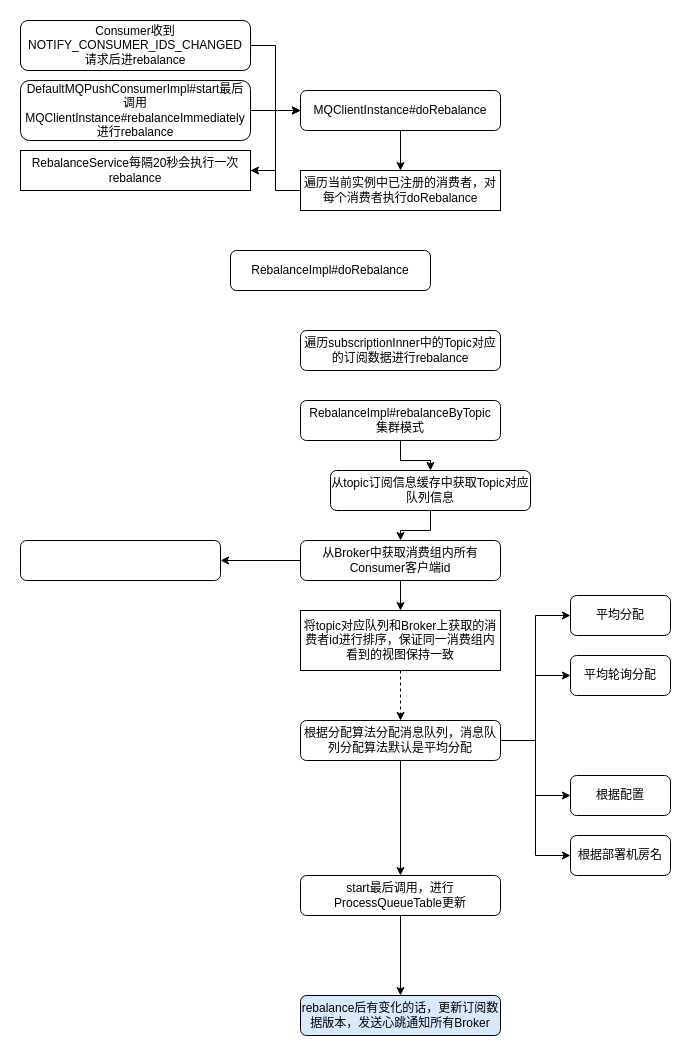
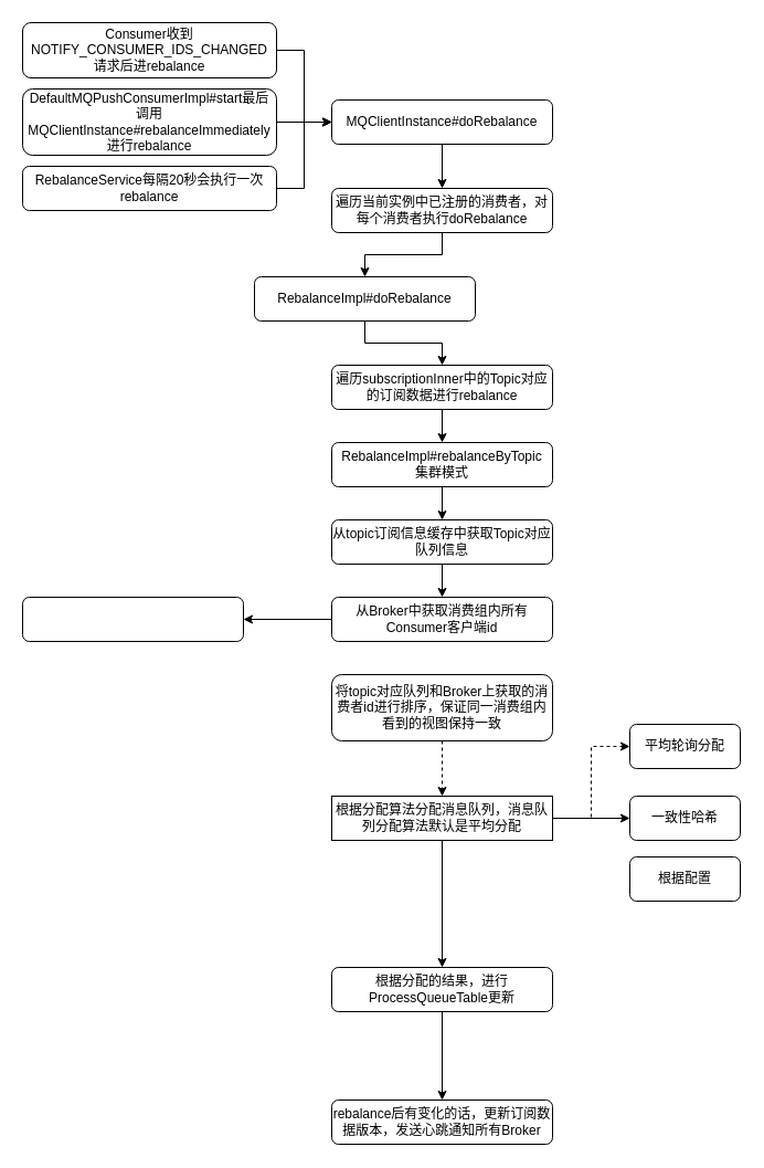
  <mxCell id="0" />
  <mxCell id="1" parent="0" />
  <mxCell id="2" value="" style="edgeStyle=orthogonalEdgeStyle;rounded=0;orthogonalLoop=1;jettySize=auto;html=1;" edge="1" parent="1" source="3" target="5"><mxGeometry relative="1" as="geometry" /></mxCell>
  <mxCell id="3" value="MQClientInstance#doRebalance" style="rounded=1;whiteSpace=wrap;html=1;fontSize=12;glass=0;strokeWidth=1;shadow=0;" parent="1" vertex="1"><mxGeometry x="300" y="90" width="200" height="40" as="geometry" /></mxCell>
- <mxCell id="4" value="" style="edgeStyle=orthogonalEdgeStyle;rounded=0;orthogonalLoop=1;jettySize=auto;html=1;" edge="1" parent="1" source="5" target="34"><mxGeometry relative="1" as="geometry" /></mxCell>
- <mxCell id="5" value="遍历当前实例中已注册的消费者，对每个消费者执行doRebalance" style="whiteSpace=wrap;html=1;fontSize=12;glass=0;strokeWidth=1;shadow=0;rounded=0;" vertex="1" parent="1"><mxGeometry x="300" y="170" width="200" height="40" as="geometry" /></mxCell>
+ <mxCell id="4" value="" style="edgeStyle=orthogonalEdgeStyle;rounded=0;orthogonalLoop=1;jettySize=auto;html=1;" edge="1" parent="1" source="5" target="7"><mxGeometry relative="1" as="geometry" /></mxCell>
+ <mxCell id="5" value="遍历当前实例中已注册的消费者，对每个消费者执行doRebalance" style="rounded=1;whiteSpace=wrap;html=1;fontSize=12;glass=0;strokeWidth=1;shadow=0;" vertex="1" parent="1"><mxGeometry x="300" y="170" width="200" height="40" as="geometry" /></mxCell>
+ <mxCell id="6" value="" style="edgeStyle=orthogonalEdgeStyle;rounded=0;orthogonalLoop=1;jettySize=auto;html=1;" edge="1" parent="1" source="7" target="9"><mxGeometry relative="1" as="geometry" /></mxCell>
  <mxCell id="7" value="RebalanceImpl#doRebalance" style="rounded=1;whiteSpace=wrap;html=1;fontSize=12;glass=0;strokeWidth=1;shadow=0;" vertex="1" parent="1"><mxGeometry x="230" y="250" width="200" height="40" as="geometry" /></mxCell>
+ <mxCell id="8" value="" style="edgeStyle=orthogonalEdgeStyle;rounded=0;orthogonalLoop=1;jettySize=auto;html=1;" edge="1" parent="1" source="9" target="11"><mxGeometry relative="1" as="geometry" /></mxCell>
  <mxCell id="9" value="遍历subscriptionInner中的Topic对应的订阅数据进行rebalance" style="rounded=1;whiteSpace=wrap;html=1;fontSize=12;glass=0;strokeWidth=1;shadow=0;" vertex="1" parent="1"><mxGeometry x="300" y="330" width="200" height="40" as="geometry" /></mxCell>
  <mxCell id="10" value="" style="edgeStyle=orthogonalEdgeStyle;rounded=0;orthogonalLoop=1;jettySize=auto;html=1;" edge="1" parent="1" source="11" target="13"><mxGeometry relative="1" as="geometry" /></mxCell>
  <mxCell id="11" value="RebalanceImpl#rebalanceByTopic&lt;br&gt;集群模式" style="rounded=1;whiteSpace=wrap;html=1;fontSize=12;glass=0;strokeWidth=1;shadow=0;" vertex="1" parent="1"><mxGeometry x="300" y="400" width="200" height="40" as="geometry" /></mxCell>
  <mxCell id="12" value="" style="edgeStyle=orthogonalEdgeStyle;rounded=0;orthogonalLoop=1;jettySize=auto;html=1;" edge="1" parent="1" source="13" target="16"><mxGeometry relative="1" as="geometry" /></mxCell>
- <mxCell id="13" value="从topic订阅信息缓存中获取Topic对应队列信息" style="rounded=1;whiteSpace=wrap;html=1;fontSize=12;glass=0;strokeWidth=1;shadow=0;" vertex="1" parent="1"><mxGeometry x="330" y="470" width="200" height="40" as="geometry" /></mxCell>
+ <mxCell id="13" value="从topic订阅信息缓存中获取Topic对应队列信息" style="rounded=1;whiteSpace=wrap;html=1;fontSize=12;glass=0;strokeWidth=1;shadow=0;" vertex="1" parent="1"><mxGeometry x="300" y="470" width="200" height="40" as="geometry" /></mxCell>
  <mxCell id="14" value="" style="edgeStyle=orthogonalEdgeStyle;rounded=0;orthogonalLoop=1;jettySize=auto;html=1;" edge="1" parent="1" source="16" target="30"><mxGeometry relative="1" as="geometry" /></mxCell>
- <mxCell id="15" value="" style="edgeStyle=orthogonalEdgeStyle;rounded=0;orthogonalLoop=1;jettySize=auto;html=1;" edge="1" parent="1" source="16" target="18"><mxGeometry relative="1" as="geometry" /></mxCell>
  <mxCell id="16" value="从Broker中获取消费组内所有Consumer客户端id" style="rounded=1;whiteSpace=wrap;html=1;fontSize=12;glass=0;strokeWidth=1;shadow=0;" vertex="1" parent="1"><mxGeometry x="300" y="540" width="200" height="40" as="geometry" /></mxCell>
  <mxCell id="17" value="" style="edgeStyle=orthogonalEdgeStyle;rounded=0;orthogonalLoop=1;jettySize=auto;html=1;dashed=1;" edge="1" parent="1" source="18" target="25"><mxGeometry relative="1" as="geometry" /></mxCell>
- <mxCell id="18" value="将topic对应队列和Broker上获取的消费者id进行排序，保证同一消费组内看到的视图保持一致" style="whiteSpace=wrap;html=1;fontSize=12;glass=0;strokeWidth=1;shadow=0;rounded=0;" vertex="1" parent="1"><mxGeometry x="300" y="610" width="200" height="60" as="geometry" /></mxCell>
- <mxCell id="19" style="edgeStyle=orthogonalEdgeStyle;rounded=0;orthogonalLoop=1;jettySize=auto;html=1;entryX=0;entryY=0.5;entryDx=0;entryDy=0;" edge="1" parent="1" source="25" target="29"><mxGeometry relative="1" as="geometry" /></mxCell>
- <mxCell id="20" style="edgeStyle=orthogonalEdgeStyle;rounded=0;orthogonalLoop=1;jettySize=auto;html=1;entryX=0;entryY=0.5;entryDx=0;entryDy=0;" edge="1" parent="1" source="25" target="37"><mxGeometry relative="1" as="geometry" /></mxCell>
- <mxCell id="22" style="edgeStyle=orthogonalEdgeStyle;rounded=0;orthogonalLoop=1;jettySize=auto;html=1;entryX=0;entryY=0.5;entryDx=0;entryDy=0;" edge="1" parent="1" source="25" target="39"><mxGeometry relative="1" as="geometry" /></mxCell>
- <mxCell id="23" style="edgeStyle=orthogonalEdgeStyle;rounded=0;orthogonalLoop=1;jettySize=auto;html=1;entryX=0;entryY=0.5;entryDx=0;entryDy=0;" edge="1" parent="1" source="25" target="40"><mxGeometry relative="1" as="geometry" /></mxCell>
+ <mxCell id="18" value="将topic对应队列和Broker上获取的消费者id进行排序，保证同一消费组内看到的视图保持一致" style="rounded=1;whiteSpace=wrap;html=1;fontSize=12;glass=0;strokeWidth=1;shadow=0;" vertex="1" parent="1"><mxGeometry x="300" y="610" width="200" height="60" as="geometry" /></mxCell>
+ <mxCell id="20" style="edgeStyle=orthogonalEdgeStyle;rounded=0;orthogonalLoop=1;jettySize=auto;html=1;entryX=0;entryY=0.5;entryDx=0;entryDy=0;dashed=1;" edge="1" parent="1" source="25" target="37"><mxGeometry relative="1" as="geometry" /></mxCell>
+ <mxCell id="21" style="edgeStyle=orthogonalEdgeStyle;rounded=0;orthogonalLoop=1;jettySize=auto;html=1;entryX=0;entryY=0.5;entryDx=0;entryDy=0;" edge="1" parent="1" source="25" target="38"><mxGeometry relative="1" as="geometry" /></mxCell>
  <mxCell id="24" value="" style="edgeStyle=orthogonalEdgeStyle;rounded=0;orthogonalLoop=1;jettySize=auto;html=1;" edge="1" parent="1" source="25" target="27"><mxGeometry relative="1" as="geometry" /></mxCell>
- <mxCell id="25" value="根据分配算法分配消息队列，消息队列分配算法默认是平均分配" style="rounded=1;whiteSpace=wrap;html=1;fontSize=12;glass=0;strokeWidth=1;shadow=0;" vertex="1" parent="1"><mxGeometry x="300" y="720" width="200" height="40" as="geometry" /></mxCell>
+ <mxCell id="25" value="根据分配算法分配消息队列，消息队列分配算法默认是平均分配" style="whiteSpace=wrap;html=1;fontSize=12;glass=0;strokeWidth=1;shadow=0;rounded=0;" vertex="1" parent="1"><mxGeometry x="300" y="720" width="200" height="40" as="geometry" /></mxCell>
  <mxCell id="26" value="" style="edgeStyle=orthogonalEdgeStyle;rounded=0;orthogonalLoop=1;jettySize=auto;html=1;" edge="1" parent="1" source="27" target="28"><mxGeometry relative="1" as="geometry" /></mxCell>
- <mxCell id="27" value="start最后调用，进行ProcessQueueTable更新" style="rounded=1;whiteSpace=wrap;html=1;fontSize=12;glass=0;strokeWidth=1;shadow=0;" vertex="1" parent="1"><mxGeometry x="300" y="875" width="200" height="40" as="geometry" /></mxCell>
- <mxCell id="28" value="rebalance后有变化的话，更新订阅数据版本，发送心跳通知所有Broker" style="rounded=1;whiteSpace=wrap;html=1;fontSize=12;glass=0;strokeWidth=1;shadow=0;fillColor=#dae8fc;" vertex="1" parent="1"><mxGeometry x="300" y="995" width="200" height="40" as="geometry" /></mxCell>
- <mxCell id="29" value="平均分配" style="rounded=1;whiteSpace=wrap;html=1;fontSize=12;glass=0;strokeWidth=1;shadow=0;" vertex="1" parent="1"><mxGeometry x="570" y="595" width="100" height="40" as="geometry" /></mxCell>
+ <mxCell id="27" value="根据分配的结果，进行ProcessQueueTable更新" style="rounded=1;whiteSpace=wrap;html=1;fontSize=12;glass=0;strokeWidth=1;shadow=0;" vertex="1" parent="1"><mxGeometry x="300" y="875" width="200" height="40" as="geometry" /></mxCell>
+ <mxCell id="28" value="rebalance后有变化的话，更新订阅数据版本，发送心跳通知所有Broker" style="rounded=1;whiteSpace=wrap;html=1;fontSize=12;glass=0;strokeWidth=1;shadow=0;" vertex="1" parent="1"><mxGeometry x="300" y="995" width="200" height="40" as="geometry" /></mxCell>
  <mxCell id="30" value="" style="rounded=1;whiteSpace=wrap;html=1;fontSize=12;glass=0;strokeWidth=1;shadow=0;" vertex="1" parent="1"><mxGeometry x="20" y="540" width="200" height="40" as="geometry" /></mxCell>
  <mxCell id="31" style="edgeStyle=orthogonalEdgeStyle;rounded=0;orthogonalLoop=1;jettySize=auto;html=1;" edge="1" parent="1" source="32"><mxGeometry relative="1" as="geometry"><mxPoint x="300" y="110" as="targetPoint" /></mxGeometry></mxCell>
  <mxCell id="32" value="DefaultMQPushConsumerImpl#start最后调用&lt;br&gt;MQClientInstance#rebalanceImmediately&lt;br&gt;进行rebalance" style="rounded=1;whiteSpace=wrap;html=1;fontSize=12;glass=0;strokeWidth=1;shadow=0;" vertex="1" parent="1"><mxGeometry x="20" y="80" width="230" height="60" as="geometry" /></mxCell>
  <mxCell id="33" style="edgeStyle=orthogonalEdgeStyle;rounded=0;orthogonalLoop=1;jettySize=auto;html=1;entryX=0;entryY=0.5;entryDx=0;entryDy=0;" edge="1" parent="1" source="34" target="3"><mxGeometry relative="1" as="geometry" /></mxCell>
- <mxCell id="34" value="RebalanceService每隔20秒会执行一次rebalance" style="whiteSpace=wrap;html=1;fontSize=12;glass=0;strokeWidth=1;shadow=0;rounded=0;" vertex="1" parent="1"><mxGeometry x="20" y="150" width="230" height="40" as="geometry" /></mxCell>
+ <mxCell id="34" value="RebalanceService每隔20秒会执行一次rebalance" style="rounded=1;whiteSpace=wrap;html=1;fontSize=12;glass=0;strokeWidth=1;shadow=0;" vertex="1" parent="1"><mxGeometry x="20" y="150" width="230" height="40" as="geometry" /></mxCell>
  <mxCell id="35" style="edgeStyle=orthogonalEdgeStyle;rounded=0;orthogonalLoop=1;jettySize=auto;html=1;entryX=0;entryY=0.5;entryDx=0;entryDy=0;" edge="1" parent="1" source="36" target="3"><mxGeometry relative="1" as="geometry" /></mxCell>
  <mxCell id="36" value="Consumer收到&lt;br&gt;NOTIFY_CONSUMER_IDS_CHANGED&lt;br&gt;请求后进rebalance" style="rounded=1;whiteSpace=wrap;html=1;fontSize=12;glass=0;strokeWidth=1;shadow=0;" vertex="1" parent="1"><mxGeometry x="20" y="20" width="230" height="50" as="geometry" /></mxCell>
  <mxCell id="37" value="平均轮询分配" style="rounded=1;whiteSpace=wrap;html=1;fontSize=12;glass=0;strokeWidth=1;shadow=0;" vertex="1" parent="1"><mxGeometry x="570" y="655" width="100" height="40" as="geometry" /></mxCell>
+ <mxCell id="38" value="一致性哈希" style="rounded=1;whiteSpace=wrap;html=1;fontSize=12;glass=0;strokeWidth=1;shadow=0;" vertex="1" parent="1"><mxGeometry x="570" y="720" width="100" height="40" as="geometry" /></mxCell>
  <mxCell id="39" value="根据配置" style="rounded=1;whiteSpace=wrap;html=1;fontSize=12;glass=0;strokeWidth=1;shadow=0;" vertex="1" parent="1"><mxGeometry x="570" y="775" width="100" height="40" as="geometry" /></mxCell>
- <mxCell id="40" value="根据部署机房名" style="rounded=1;whiteSpace=wrap;html=1;fontSize=12;glass=0;strokeWidth=1;shadow=0;" vertex="1" parent="1"><mxGeometry x="570" y="835" width="100" height="40" as="geometry" /></mxCell>
